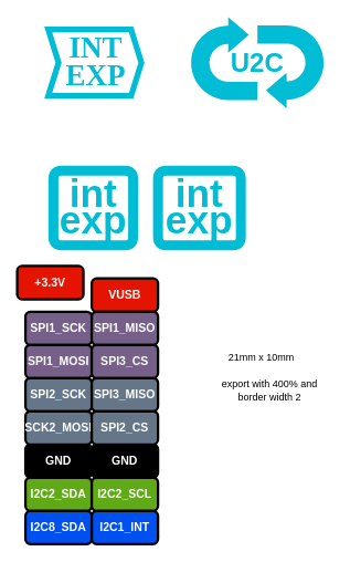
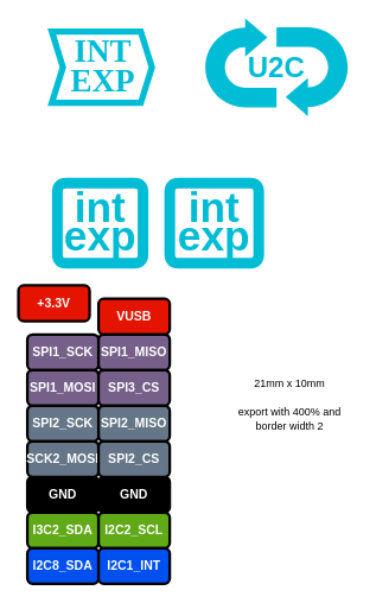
  <mxCell id="0" />
  <mxCell id="1" parent="0" />
  <mxCell id="2" value="" style="shape=step;perimeter=stepPerimeter;whiteSpace=wrap;html=1;fixedSize=1;strokeWidth=7;size=12.5;fillColor=none;strokeColor=#00BCD4;" parent="1" vertex="1"><mxGeometry x="57.5" y="35" width="112.5" height="80" as="geometry" /></mxCell>
  <mxCell id="3" value="" style="html=1;shadow=0;dashed=0;align=center;verticalAlign=middle;shape=mxgraph.arrows2.uTurnArrow;dy=11;arrowHead=43;dx2=25;flipV=1;flipH=1;fillColor=#00BCD4;strokeColor=none;" parent="1" vertex="1"><mxGeometry x="310" y="30" width="80" height="100" as="geometry" /></mxCell>
  <mxCell id="4" value="&lt;font style=&quot;font-size: 32px;&quot;&gt;U2C&lt;/font&gt;" style="text;html=1;align=center;verticalAlign=middle;whiteSpace=wrap;rounded=0;fillColor=none;strokeColor=none;fontColor=#00BCD4;fontStyle=1" parent="1" vertex="1"><mxGeometry x="280" y="64" width="60" height="24" as="geometry" /></mxCell>
  <mxCell id="5" value="" style="html=1;shadow=0;dashed=0;align=center;verticalAlign=middle;shape=mxgraph.arrows2.uTurnArrow;dy=11;arrowHead=43;dx2=25;flipV=0;flipH=0;fillColor=#00BCD4;strokeColor=none;" parent="1" vertex="1"><mxGeometry x="230" y="20" width="80" height="100" as="geometry" /></mxCell>
  <mxCell id="6" value="&lt;font style=&quot;font-size: 36px;&quot;&gt;INT&lt;/font&gt;" style="text;html=1;align=center;verticalAlign=middle;whiteSpace=wrap;rounded=0;fillColor=none;strokeColor=none;fontColor=#00BCD4;fontStyle=1;fontFamily=Verdana;fontSize=36;" parent="1" vertex="1"><mxGeometry x="85" y="45" width="60" height="24" as="geometry" /></mxCell>
  <mxCell id="7" value="&lt;font style=&quot;font-size: 36px;&quot;&gt;EXP&lt;/font&gt;" style="text;html=1;align=center;verticalAlign=middle;whiteSpace=wrap;rounded=0;fillColor=none;strokeColor=none;fontColor=#00BCD4;fontStyle=1;fontFamily=Verdana;fontSize=36;" parent="1" vertex="1"><mxGeometry x="85" y="79" width="60" height="24" as="geometry" /></mxCell>
  <mxCell id="8" value="+3.3V" style="text;html=1;align=center;verticalAlign=middle;whiteSpace=wrap;rounded=1;fillColor=#e51400;fontColor=#ffffff;strokeColor=#000000;strokeWidth=3;fontSize=14;fontStyle=1" parent="1" vertex="1"><mxGeometry x="20" y="320" width="80" height="40" as="geometry" /></mxCell>
  <mxCell id="9" value="VUSB" style="text;html=1;align=center;verticalAlign=middle;whiteSpace=wrap;rounded=1;fillColor=#e51400;fontColor=#ffffff;strokeColor=#000000;strokeWidth=3;fontSize=14;fontStyle=1" parent="1" vertex="1"><mxGeometry x="110" y="335" width="80" height="40" as="geometry" /></mxCell>
  <mxCell id="10" value="GND" style="text;html=1;align=center;verticalAlign=middle;whiteSpace=wrap;rounded=1;strokeColor=#000000;fillColor=#000000;fontColor=#FFFFFF;strokeWidth=3;fontSize=14;fontStyle=1" parent="1" vertex="1"><mxGeometry x="30" y="535" width="80" height="40" as="geometry" /></mxCell>
  <mxCell id="11" value="GND" style="text;html=1;align=center;verticalAlign=middle;whiteSpace=wrap;rounded=1;strokeColor=#000000;fillColor=#000000;fontColor=#FFFFFF;strokeWidth=3;fontSize=14;fontStyle=1" parent="1" vertex="1"><mxGeometry x="110" y="535" width="80" height="40" as="geometry" /></mxCell>
- <mxCell id="12" value="I2C2_SDA" style="text;html=1;align=center;verticalAlign=middle;whiteSpace=wrap;rounded=1;fillColor=#60a917;fontColor=#ffffff;strokeColor=#000000;strokeWidth=3;fontSize=14;fontStyle=1" parent="1" vertex="1"><mxGeometry x="30" y="575" width="80" height="40" as="geometry" /></mxCell>
+ <mxCell id="12" value="I3C2_SDA" style="text;html=1;align=center;verticalAlign=middle;whiteSpace=wrap;rounded=1;fillColor=#60a917;fontColor=#ffffff;strokeColor=#000000;strokeWidth=3;fontSize=14;fontStyle=1" parent="1" vertex="1"><mxGeometry x="30" y="575" width="80" height="40" as="geometry" /></mxCell>
  <mxCell id="13" value="I2C2_SCL" style="text;html=1;align=center;verticalAlign=middle;whiteSpace=wrap;rounded=1;fillColor=#60a917;strokeColor=#000000;strokeWidth=3;fontSize=14;fontStyle=1;fontColor=#ffffff;" parent="1" vertex="1"><mxGeometry x="110" y="575" width="80" height="40" as="geometry" /></mxCell>
  <mxCell id="14" value="I2C8_SDA" style="text;html=1;align=center;verticalAlign=middle;whiteSpace=wrap;rounded=1;fillColor=#0050ef;fontColor=#ffffff;strokeColor=#000000;strokeWidth=3;fontSize=14;fontStyle=1" parent="1" vertex="1"><mxGeometry x="30" y="615" width="80" height="40" as="geometry" /></mxCell>
  <mxCell id="15" value="I2C1_INT" style="text;html=1;align=center;verticalAlign=middle;whiteSpace=wrap;rounded=1;fillColor=#0050ef;fontColor=#ffffff;strokeColor=#000000;strokeWidth=3;fontSize=14;fontStyle=1" parent="1" vertex="1"><mxGeometry x="110" y="615" width="80" height="40" as="geometry" /></mxCell>
  <mxCell id="16" value="SPI1_SCK" style="text;html=1;align=center;verticalAlign=middle;whiteSpace=wrap;rounded=1;fillColor=#76608a;fontColor=#ffffff;strokeColor=#000000;strokeWidth=3;fontSize=14;fontStyle=1" parent="1" vertex="1"><mxGeometry x="30" y="375" width="80" height="40" as="geometry" /></mxCell>
  <mxCell id="17" value="SPI1_MOSI" style="text;html=1;align=center;verticalAlign=middle;whiteSpace=wrap;rounded=1;fillColor=#76608a;fontColor=#ffffff;strokeColor=#000000;strokeWidth=3;fontSize=14;fontStyle=1" parent="1" vertex="1"><mxGeometry x="30" y="415" width="80" height="40" as="geometry" /></mxCell>
  <mxCell id="18" value="SPI2_SCK" style="text;html=1;align=center;verticalAlign=middle;whiteSpace=wrap;rounded=1;fillColor=#647687;strokeColor=#000000;fontColor=#ffffff;strokeWidth=3;fontSize=14;fontStyle=1" parent="1" vertex="1"><mxGeometry x="30" y="455" width="80" height="40" as="geometry" /></mxCell>
  <mxCell id="19" value="SPI1_MISO" style="text;html=1;align=center;verticalAlign=middle;whiteSpace=wrap;rounded=1;fillColor=#76608a;fontColor=#ffffff;strokeColor=#000000;strokeWidth=3;fontSize=14;fontStyle=1" parent="1" vertex="1"><mxGeometry x="110" y="375" width="80" height="40" as="geometry" /></mxCell>
  <mxCell id="20" value="SPI3_CS" style="text;html=1;align=center;verticalAlign=middle;whiteSpace=wrap;rounded=1;fillColor=#76608a;fontColor=#ffffff;strokeColor=#000000;strokeWidth=3;fontSize=14;fontStyle=1" parent="1" vertex="1"><mxGeometry x="110" y="415" width="80" height="40" as="geometry" /></mxCell>
- <mxCell id="21" value="SPI3_MISO" style="text;html=1;align=center;verticalAlign=middle;whiteSpace=wrap;rounded=1;fillColor=#647687;fontColor=#ffffff;strokeColor=#000000;strokeWidth=3;fontSize=14;fontStyle=1" parent="1" vertex="1"><mxGeometry x="110" y="455" width="80" height="40" as="geometry" /></mxCell>
+ <mxCell id="21" value="SPI2_MISO" style="text;html=1;align=center;verticalAlign=middle;whiteSpace=wrap;rounded=1;fillColor=#647687;fontColor=#ffffff;strokeColor=#000000;strokeWidth=3;fontSize=14;fontStyle=1" parent="1" vertex="1"><mxGeometry x="110" y="455" width="80" height="40" as="geometry" /></mxCell>
  <mxCell id="22" value="SCK2_MOSI" style="text;html=1;align=center;verticalAlign=middle;whiteSpace=wrap;rounded=1;fillColor=#647687;fontColor=#ffffff;strokeColor=#000000;strokeWidth=3;fontSize=14;fontStyle=1" parent="1" vertex="1"><mxGeometry x="30" y="495" width="80" height="40" as="geometry" /></mxCell>
  <mxCell id="23" value="SPI2_CS" style="text;html=1;align=center;verticalAlign=middle;whiteSpace=wrap;rounded=1;fillColor=#647687;fontColor=#ffffff;strokeColor=#000000;strokeWidth=3;fontSize=14;fontStyle=1" parent="1" vertex="1"><mxGeometry x="110" y="495" width="80" height="40" as="geometry" /></mxCell>
- <mxCell id="24" value="21mm x 10mm" style="text;html=1;align=center;verticalAlign=middle;whiteSpace=wrap;rounded=0;" vertex="1" parent="1"><mxGeometry x="265" y="415" width="100" height="30" as="geometry" /></mxCell>
+ <mxCell id="24" value="21mm x 10mm" style="text;html=1;align=center;verticalAlign=middle;whiteSpace=wrap;rounded=0;" vertex="1" parent="1"><mxGeometry x="275" y="415" width="100" height="30" as="geometry" /></mxCell>
  <mxCell id="25" value="" style="shape=step;perimeter=stepPerimeter;whiteSpace=wrap;html=1;fixedSize=1;strokeWidth=12;size=-50;fillColor=none;strokeColor=#00BCD4;rounded=1;" vertex="1" parent="1"><mxGeometry x="63.75" y="205" width="96.25" height="90" as="geometry" /></mxCell>
  <mxCell id="26" value="&lt;font&gt;int&lt;/font&gt;" style="text;html=1;align=center;verticalAlign=middle;whiteSpace=wrap;rounded=0;fillColor=none;strokeColor=none;fontColor=#00BCD4;fontStyle=1;fontFamily=Helvetica;fontSize=47;" vertex="1" parent="1"><mxGeometry x="82" y="221" width="60" height="24" as="geometry" /></mxCell>
  <mxCell id="27" value="exp" style="text;html=1;align=center;verticalAlign=middle;whiteSpace=wrap;rounded=0;fillColor=none;strokeColor=none;fontColor=#00BCD4;fontStyle=1;fontFamily=Helvetica;fontSize=47;" vertex="1" parent="1"><mxGeometry x="82" y="253" width="60" height="24" as="geometry" /></mxCell>
  <mxCell id="28" value="export with 400% and border width 2" style="text;html=1;align=center;verticalAlign=middle;whiteSpace=wrap;rounded=0;" vertex="1" parent="1"><mxGeometry x="250" y="455" width="150" height="30" as="geometry" /></mxCell>
  <mxCell id="29" value="" style="shape=step;perimeter=stepPerimeter;whiteSpace=wrap;html=1;fixedSize=1;strokeWidth=12;size=-50;fillColor=none;strokeColor=#00BCD4;rounded=1;" vertex="1" parent="1"><mxGeometry x="190" y="205" width="100" height="90" as="geometry" /></mxCell>
  <mxCell id="30" value="&lt;font&gt;int&lt;/font&gt;" style="text;html=1;align=center;verticalAlign=middle;whiteSpace=wrap;rounded=0;fillColor=none;strokeColor=none;fontColor=#00BCD4;fontStyle=1;fontFamily=Helvetica;fontSize=47;" vertex="1" parent="1"><mxGeometry x="210" y="221" width="60" height="24" as="geometry" /></mxCell>
  <mxCell id="31" value="exp" style="text;html=1;align=center;verticalAlign=middle;whiteSpace=wrap;rounded=0;fillColor=none;strokeColor=none;fontColor=#00BCD4;fontStyle=1;fontFamily=Helvetica;fontSize=47;" vertex="1" parent="1"><mxGeometry x="210" y="253" width="60" height="24" as="geometry" /></mxCell>
